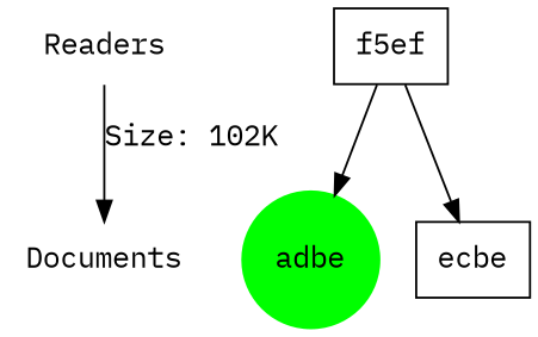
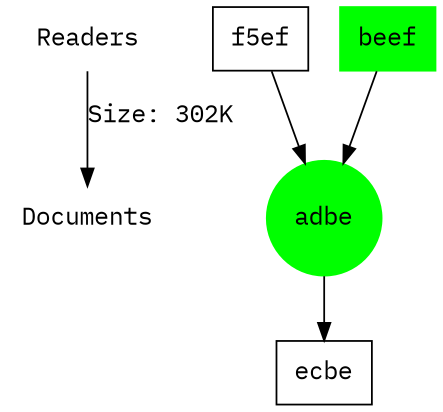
  digraph {
    fontname="IBM Plex Mono"
    node [fontname="IBM Plex Mono" shape=box]
    edge [fontname="IBM Plex Mono"]
    n1 [label=Readers shape=none]
    n2 [label=Documents shape=none]
    n3 [color=green label=adbe shape=circle style=filled]
    n4 [label=f5ef]
    n5 [label=ecbe]
-   n1 -> n2 [label="Size: 102K"]
+   n6 [color=green label=beef style=filled]
+   n1 -> n2 [label="Size: 302K"]
    n4 -> n3
-   n4 -> n5
+   n3 -> n5
+   n6 -> n3
  }
